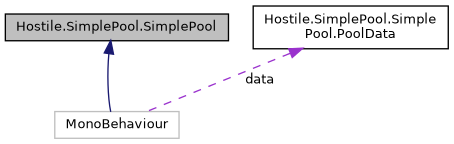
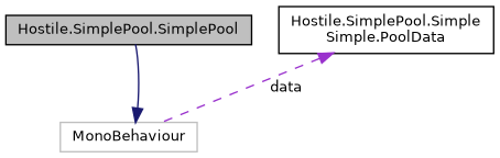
  digraph {
    node [color=black fillcolor=white fontname=Helvetica fontsize=10 shape=record style=filled]
    edge [dir=back fontname=Helvetica fontsize=10 labelfontname=Helvetica labelfontsize=10]
    n1 [fillcolor=grey75 fontcolor=black height=0.2 label="Hostile.SimplePool.SimplePool" width=0.4]
    n2 [color=grey75 height=0.2 label=MonoBehaviour width=0.4]
-   n3 [height=0.2 label="Hostile.SimplePool.Simple\lPool.PoolData" width=0.4]
-   n1 -> n2 [color=midnightblue style=solid]
+   n3 [height=0.2 label="Hostile.SimplePool.Simple\lSimple.PoolData" width=0.4]
+   n2 -> n1 [color=midnightblue style=solid]
    n3 -> n2 [color=darkorchid3 label=" data" style=dashed]
  }
